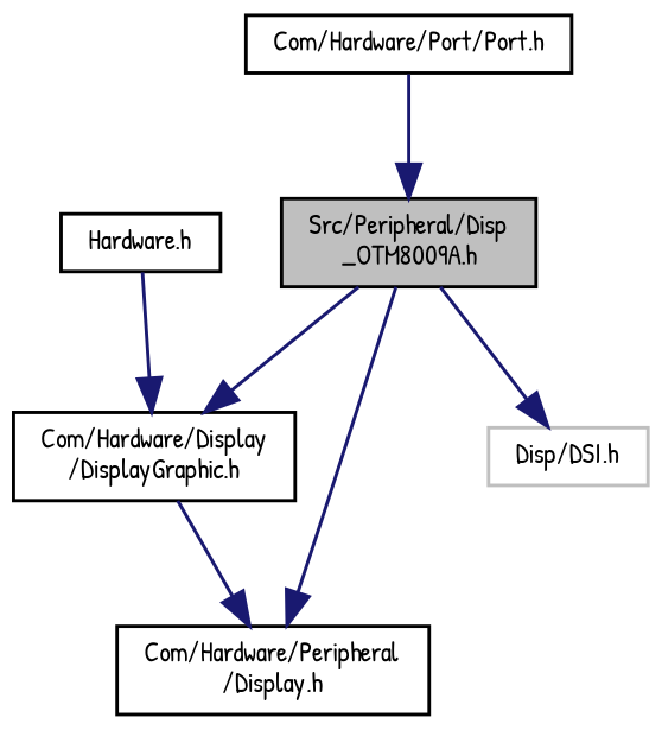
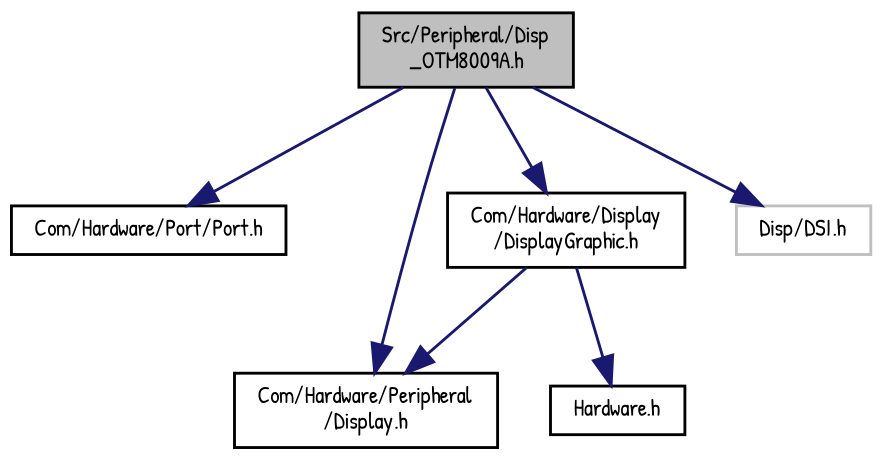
  digraph {
    fontname="Patrick Hand"
    node [color=black fillcolor=white fontname="Patrick Hand" fontsize=8 shape=record style=filled]
    edge [color=midnightblue fontname="Patrick Hand" fontsize=8 labelfontname=Sans labelfontsize=8 style=solid]
    n1 [fillcolor=grey75 fontcolor=black height=0.2 label="Src/Peripheral/Disp\l_OTM8009A.h" width=0.4]
    n2 [height=0.2 label="Com/Hardware/Port/Port.h" width=0.4]
    n3 [height=0.2 label="Com/Hardware/Peripheral\l/Display.h" width=0.4]
    n4 [height=0.2 label="Com/Hardware/Display\l/DisplayGraphic.h" width=0.4]
    n5 [color=grey75 height=0.2 label="Disp/DSI.h" width=0.4]
    n6 [height=0.2 label="Hardware.h" width=0.4]
-   n2 -> n1
+   n1 -> n2
    n1 -> n3
    n1 -> n4
    n1 -> n5
    n4 -> n3
-   n6 -> n4
+   n4 -> n6
  }
